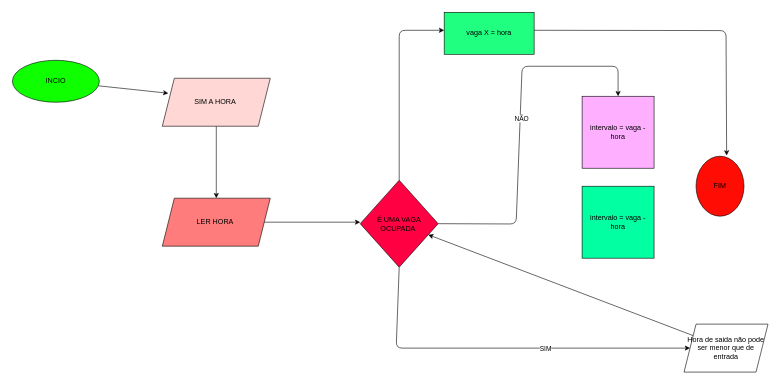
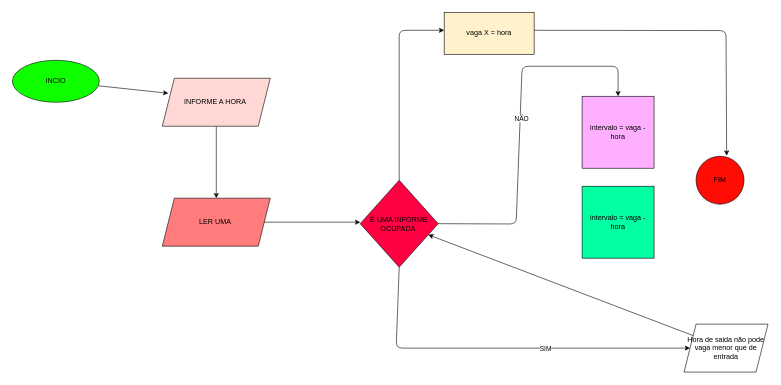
  <mxCell id="0" />
  <mxCell id="1" parent="0" />
  <mxCell id="2" style="edgeStyle=none;html=1;" edge="1" parent="1" source="3"><mxGeometry relative="1" as="geometry"><mxPoint x="280" y="155" as="targetPoint" /></mxGeometry></mxCell>
  <mxCell id="3" value="INCIO" style="ellipse;whiteSpace=wrap;html=1;aspect=fixed;fillColor=#10FF00;" vertex="1" parent="1"><mxGeometry x="20" y="100" width="145" height="70" as="geometry" /></mxCell>
  <mxCell id="4" style="edgeStyle=none;html=1;" edge="1" parent="1" source="5"><mxGeometry relative="1" as="geometry"><mxPoint x="360" y="330" as="targetPoint" /></mxGeometry></mxCell>
- <mxCell id="5" value="SIM A HORA&amp;nbsp;" style="shape=parallelogram;perimeter=parallelogramPerimeter;whiteSpace=wrap;html=1;fixedSize=1;fillColor=#FFD8D6;" vertex="1" parent="1"><mxGeometry x="270" y="130" width="180" height="80" as="geometry" /></mxCell>
+ <mxCell id="5" value="INFORME A HORA&amp;nbsp;" style="shape=parallelogram;perimeter=parallelogramPerimeter;whiteSpace=wrap;html=1;fixedSize=1;fillColor=#FFD8D6;" vertex="1" parent="1"><mxGeometry x="270" y="130" width="180" height="80" as="geometry" /></mxCell>
  <mxCell id="6" style="edgeStyle=none;html=1;exitX=1;exitY=0.5;exitDx=0;exitDy=0;" edge="1" parent="1" source="7"><mxGeometry relative="1" as="geometry"><mxPoint x="600" y="370" as="targetPoint" /></mxGeometry></mxCell>
- <mxCell id="7" value="LER HORA&amp;nbsp;" style="shape=parallelogram;perimeter=parallelogramPerimeter;whiteSpace=wrap;html=1;fixedSize=1;fillColor=#FF7C7C;" vertex="1" parent="1"><mxGeometry x="270" y="330" width="180" height="80" as="geometry" /></mxCell>
+ <mxCell id="7" value="LER UMA&amp;nbsp;" style="shape=parallelogram;perimeter=parallelogramPerimeter;whiteSpace=wrap;html=1;fixedSize=1;fillColor=#FF7C7C;" vertex="1" parent="1"><mxGeometry x="270" y="330" width="180" height="80" as="geometry" /></mxCell>
  <mxCell id="8" style="edgeStyle=none;html=1;" edge="1" parent="1" source="13"><mxGeometry relative="1" as="geometry"><mxPoint x="740" y="50" as="targetPoint" /><Array as="points"><mxPoint x="665" y="50" /></Array></mxGeometry></mxCell>
  <mxCell id="9" style="edgeStyle=none;html=1;exitX=0.5;exitY=1;exitDx=0;exitDy=0;" edge="1" parent="1" source="13"><mxGeometry relative="1" as="geometry"><mxPoint x="1150" y="580" as="targetPoint" /><Array as="points"><mxPoint x="660" y="580" /></Array></mxGeometry></mxCell>
  <mxCell id="10" value="SIM" style="edgeLabel;html=1;align=center;verticalAlign=middle;resizable=0;points=[];" vertex="1" connectable="0" parent="9"><mxGeometry x="0.229" relative="1" as="geometry"><mxPoint as="offset" /></mxGeometry></mxCell>
  <mxCell id="11" style="edgeStyle=none;html=1;exitX=1;exitY=0.5;exitDx=0;exitDy=0;entryX=0.5;entryY=0;entryDx=0;entryDy=0;" edge="1" parent="1" source="13" target="16"><mxGeometry relative="1" as="geometry"><mxPoint x="1030" y="110" as="targetPoint" /><Array as="points"><mxPoint x="860" y="373" /><mxPoint x="870" y="110" /><mxPoint x="900" y="110" /><mxPoint x="1030" y="110" /></Array></mxGeometry></mxCell>
  <mxCell id="12" value="NÃO" style="edgeLabel;html=1;align=center;verticalAlign=middle;resizable=0;points=[];" vertex="1" connectable="0" parent="11"><mxGeometry x="0.019" y="-2" relative="1" as="geometry"><mxPoint as="offset" /></mxGeometry></mxCell>
- <mxCell id="13" value="É UMA VAGA OCUPADA&amp;nbsp;" style="rhombus;whiteSpace=wrap;html=1;fillColor=#FF0043;" vertex="1" parent="1"><mxGeometry x="600" y="300" width="130" height="145" as="geometry" /></mxCell>
+ <mxCell id="13" value="É UMA INFORME OCUPADA&amp;nbsp;" style="rhombus;whiteSpace=wrap;html=1;fillColor=#FF0043;" vertex="1" parent="1"><mxGeometry x="600" y="300" width="130" height="145" as="geometry" /></mxCell>
  <mxCell id="14" style="edgeStyle=none;html=1;exitX=1;exitY=0.5;exitDx=0;exitDy=0;entryX=0.638;entryY=-0.012;entryDx=0;entryDy=0;entryPerimeter=0;" edge="1" parent="1" target="18"><mxGeometry relative="1" as="geometry"><mxPoint x="1210" y="480" as="targetPoint" /><mxPoint x="890" y="50" as="sourcePoint" /><Array as="points"><mxPoint x="1210" y="50.5" /></Array></mxGeometry></mxCell>
- <mxCell id="15" value="vaga X = hora" style="whiteSpace=wrap;html=1;fillColor=#21FF81;" vertex="1" parent="1"><mxGeometry x="740" y="20" width="150" height="70" as="geometry" /></mxCell>
+ <mxCell id="15" value="vaga X = hora" style="whiteSpace=wrap;html=1;fillColor=#fff2cc;" vertex="1" parent="1"><mxGeometry x="740" y="20" width="150" height="70" as="geometry" /></mxCell>
  <mxCell id="16" value="intervalo = vaga - hora" style="whiteSpace=wrap;html=1;aspect=fixed;fillColor=#FFAFFF;" vertex="1" parent="1"><mxGeometry x="970" y="160" width="120" height="120" as="geometry" /></mxCell>
  <mxCell id="17" value="intervalo = vaga - hora" style="whiteSpace=wrap;html=1;aspect=fixed;fillColor=#02FFA2;" vertex="1" parent="1"><mxGeometry x="970" y="310" width="120" height="120" as="geometry" /></mxCell>
- <mxCell id="18" value="FIM" style="ellipse;whiteSpace=wrap;html=1;aspect=fixed;fillColor=#FF0D05;" vertex="1" parent="1"><mxGeometry x="1160" y="260" width="80" height="100" as="geometry" /></mxCell>
- <mxCell id="19" value="&lt;span data-teams=&quot;true&quot;&gt;Hora de saida não pode ser menor que de entrada&lt;/span&gt;" style="shape=parallelogram;perimeter=parallelogramPerimeter;whiteSpace=wrap;html=1;fixedSize=1;" vertex="1" parent="1"><mxGeometry x="1140" y="540" width="140" height="80" as="geometry" /></mxCell>
+ <mxCell id="18" value="FIM" style="ellipse;whiteSpace=wrap;html=1;aspect=fixed;fillColor=#FF0D05;" vertex="1" parent="1"><mxGeometry x="1160" y="260" width="80" height="80" as="geometry" /></mxCell>
+ <mxCell id="19" value="&lt;span data-teams=&quot;true&quot;&gt;Hora de saida não pode vaga menor que de entrada&lt;/span&gt;" style="shape=parallelogram;perimeter=parallelogramPerimeter;whiteSpace=wrap;html=1;fixedSize=1;" vertex="1" parent="1"><mxGeometry x="1140" y="540" width="140" height="80" as="geometry" /></mxCell>
  <mxCell id="20" style="edgeStyle=none;html=1;" edge="1" parent="1" source="19" target="13"><mxGeometry relative="1" as="geometry" /></mxCell>
